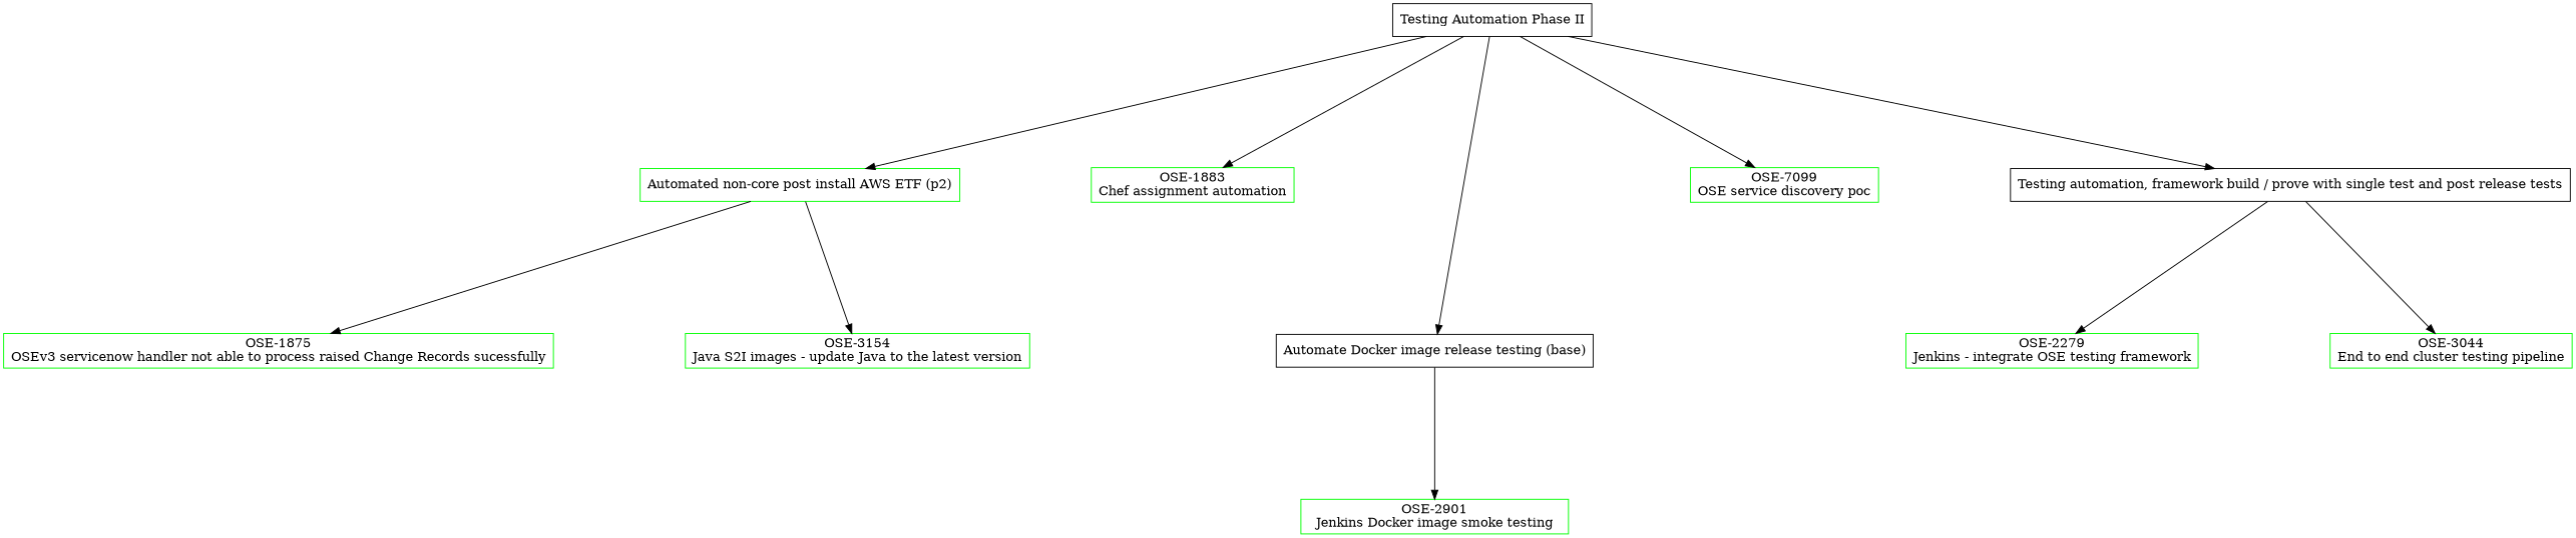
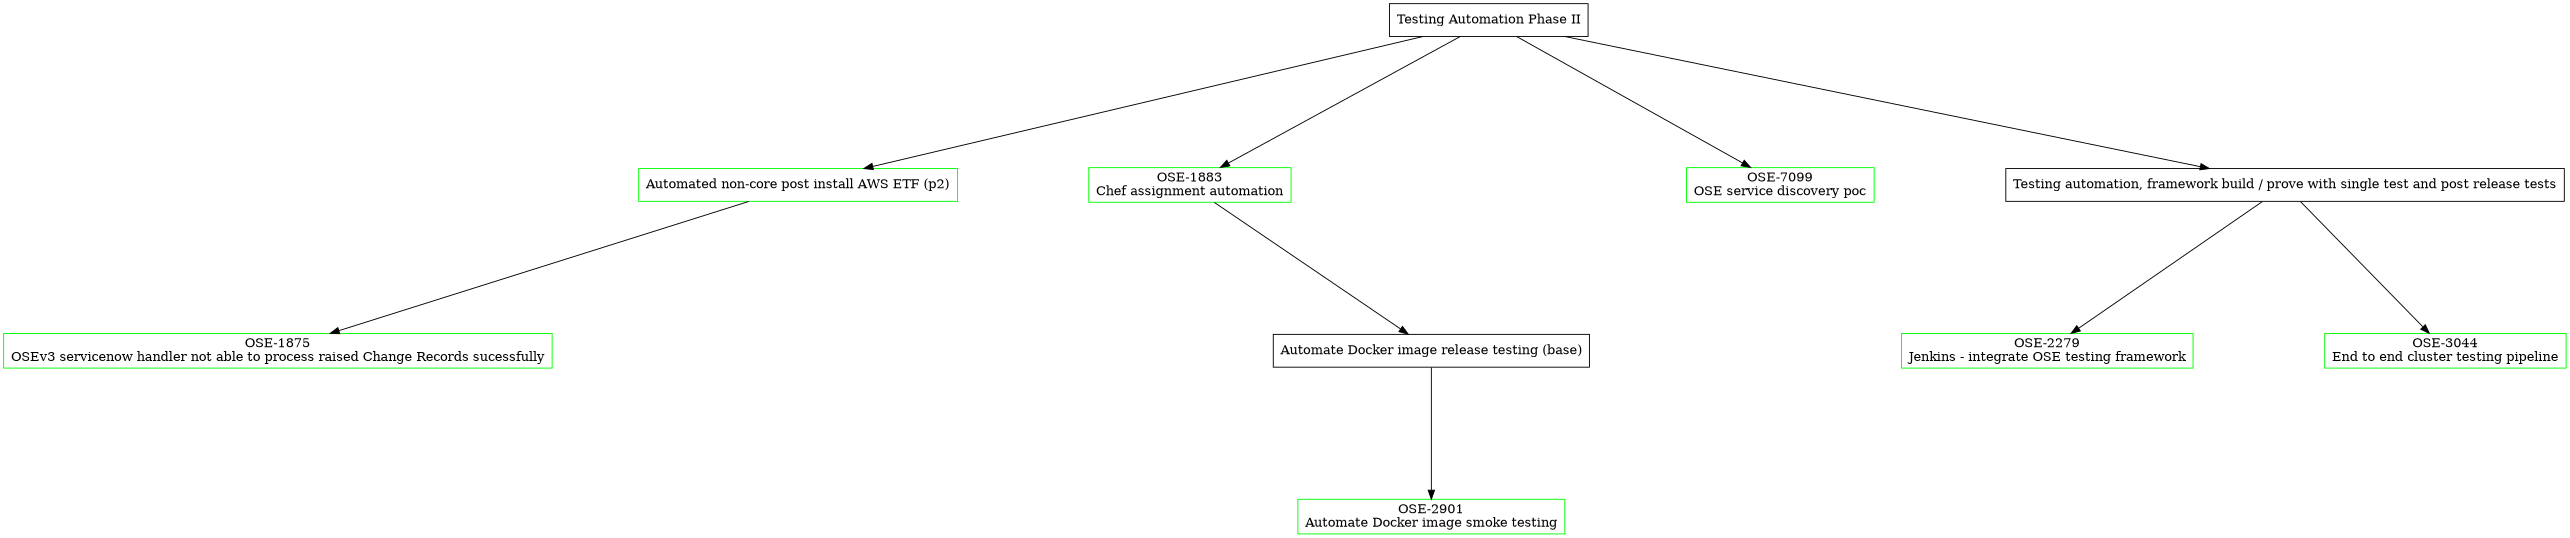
  digraph {
    nodesep=2.0
    ranksep=2.0
    weight=0.5
    node [color=green colour=black shape=rectangle]
    n1 [label="Automated non-core post install AWS ETF (p2)"]
    n2 [label="OSE-1875\nOSEv3 servicenow handler not able to process raised Change Records sucessfully"]
-   n3 [label="OSE-3154\nJava S2I images - update Java to the latest version"]
    n4 [label="OSE-1883\nChef assignment automation"]
    n5 [label="Testing Automation Phase II" color=""]
    "Automate Docker image release testing (base)" [color=""]
    n7 [label="OSE-7099\nOSE service discovery poc"]
    n8 [label="Testing automation, framework build / prove with single test and post release tests" color=""]
-   n9 [label="OSE-2901\nJenkins Docker image smoke testing"]
+   n9 [label="OSE-2901\nAutomate Docker image smoke testing"]
    n10 [label="OSE-2279\nJenkins - integrate OSE testing framework"]
    n11 [label="OSE-3044\nEnd to end cluster testing pipeline"]
    n1 -> n2
-   n1 -> n3
    n5 -> n1
    n5 -> n4
-   n5 -> "Automate Docker image release testing (base)"
+   n4 -> "Automate Docker image release testing (base)"
    n5 -> n7
    n5 -> n8
    "Automate Docker image release testing (base)" -> n9
    n8 -> n10
    n8 -> n11
  }
